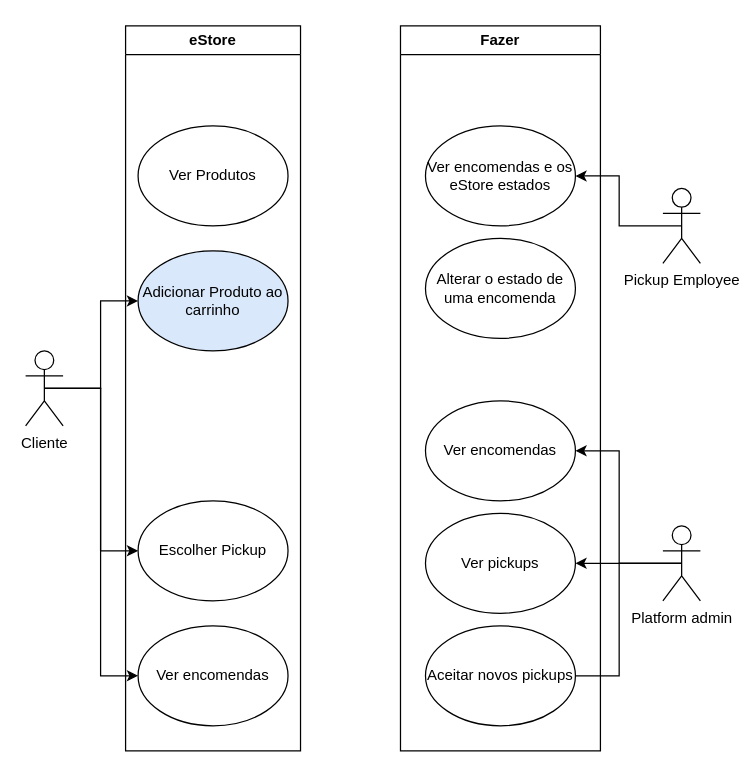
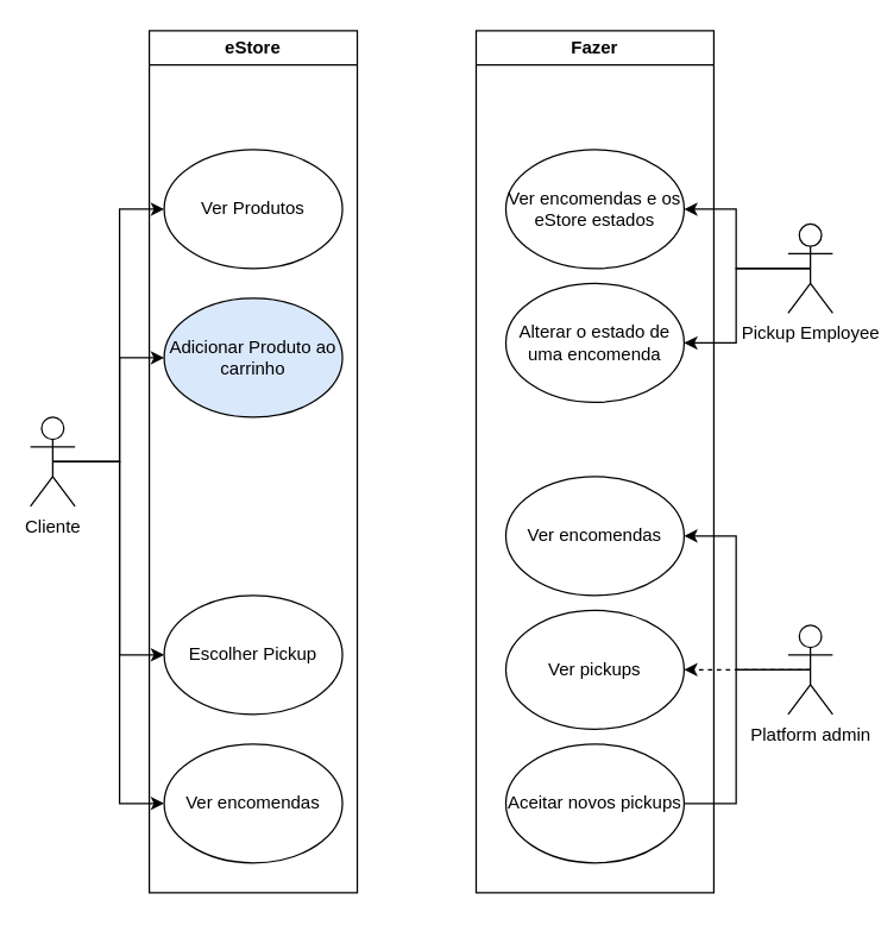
  <mxCell id="0" />
  <mxCell id="1" parent="0" />
  <mxCell id="2" style="edgeStyle=orthogonalEdgeStyle;rounded=0;orthogonalLoop=1;jettySize=auto;html=1;exitX=0.5;exitY=0.5;exitDx=0;exitDy=0;exitPerimeter=0;entryX=0;entryY=0.5;entryDx=0;entryDy=0;" edge="1" parent="1" source="6" target="13"><mxGeometry relative="1" as="geometry" /></mxCell>
  <mxCell id="3" style="edgeStyle=orthogonalEdgeStyle;rounded=0;orthogonalLoop=1;jettySize=auto;html=1;exitX=0.5;exitY=0.5;exitDx=0;exitDy=0;exitPerimeter=0;entryX=0;entryY=0.5;entryDx=0;entryDy=0;" edge="1" parent="1" source="6" target="12"><mxGeometry relative="1" as="geometry" /></mxCell>
  <mxCell id="4" style="edgeStyle=orthogonalEdgeStyle;rounded=0;orthogonalLoop=1;jettySize=auto;html=1;exitX=0.5;exitY=0.5;exitDx=0;exitDy=0;exitPerimeter=0;entryX=0;entryY=0.5;entryDx=0;entryDy=0;" edge="1" parent="1" source="6" target="11"><mxGeometry relative="1" as="geometry" /></mxCell>
+ <mxCell id="5" style="edgeStyle=orthogonalEdgeStyle;rounded=0;orthogonalLoop=1;jettySize=auto;html=1;exitX=0.5;exitY=0.5;exitDx=0;exitDy=0;exitPerimeter=0;entryX=0;entryY=0.5;entryDx=0;entryDy=0;" edge="1" parent="1" source="6" target="10"><mxGeometry relative="1" as="geometry" /></mxCell>
  <mxCell id="6" value="Cliente" style="shape=umlActor;verticalLabelPosition=bottom;verticalAlign=top;html=1;outlineConnect=0;" vertex="1" parent="1"><mxGeometry x="20" y="280" width="30" height="60" as="geometry" /></mxCell>
  <mxCell id="7" style="edgeStyle=orthogonalEdgeStyle;rounded=0;orthogonalLoop=1;jettySize=auto;html=1;exitX=0.5;exitY=0.5;exitDx=0;exitDy=0;exitPerimeter=0;entryX=1;entryY=0.5;entryDx=0;entryDy=0;" edge="1" parent="1" source="9" target="14"><mxGeometry relative="1" as="geometry" /></mxCell>
+ <mxCell id="8" style="edgeStyle=orthogonalEdgeStyle;rounded=0;orthogonalLoop=1;jettySize=auto;html=1;exitX=0.5;exitY=0.5;exitDx=0;exitDy=0;exitPerimeter=0;entryX=1;entryY=0.5;entryDx=0;entryDy=0;" edge="1" parent="1" source="9" target="15"><mxGeometry relative="1" as="geometry" /></mxCell>
  <mxCell id="9" value="Pickup Employee" style="shape=umlActor;verticalLabelPosition=bottom;verticalAlign=top;html=1;outlineConnect=0;" vertex="1" parent="1"><mxGeometry x="530" y="150" width="30" height="60" as="geometry" /></mxCell>
  <mxCell id="10" value="Ver Produtos" style="ellipse;whiteSpace=wrap;html=1;" vertex="1" parent="1"><mxGeometry x="110" y="100" width="120" height="80" as="geometry" /></mxCell>
  <mxCell id="11" value="Adicionar Produto ao carrinho" style="ellipse;whiteSpace=wrap;html=1;fillColor=#dae8fc;" vertex="1" parent="1"><mxGeometry x="110" y="200" width="120" height="80" as="geometry" /></mxCell>
  <mxCell id="12" value="Escolher Pickup" style="ellipse;whiteSpace=wrap;html=1;" vertex="1" parent="1"><mxGeometry x="110" y="400" width="120" height="80" as="geometry" /></mxCell>
  <mxCell id="13" value="Ver encomendas" style="ellipse;whiteSpace=wrap;html=1;" vertex="1" parent="1"><mxGeometry x="110" y="500" width="120" height="80" as="geometry" /></mxCell>
  <mxCell id="14" value="Ver encomendas e os eStore estados" style="ellipse;whiteSpace=wrap;html=1;" vertex="1" parent="1"><mxGeometry x="340" y="100" width="120" height="80" as="geometry" /></mxCell>
  <mxCell id="15" value="Alterar o estado de uma encomenda" style="ellipse;whiteSpace=wrap;html=1;" vertex="1" parent="1"><mxGeometry x="340" y="190" width="120" height="80" as="geometry" /></mxCell>
- <mxCell id="16" style="edgeStyle=orthogonalEdgeStyle;rounded=0;orthogonalLoop=1;jettySize=auto;html=1;exitX=0.5;exitY=0.5;exitDx=0;exitDy=0;exitPerimeter=0;entryX=1;entryY=0.5;entryDx=0;entryDy=0;" edge="1" parent="1" source="19" target="21"><mxGeometry relative="1" as="geometry" /></mxCell>
+ <mxCell id="16" style="edgeStyle=orthogonalEdgeStyle;rounded=0;orthogonalLoop=1;jettySize=auto;html=1;exitX=0.5;exitY=0.5;exitDx=0;exitDy=0;exitPerimeter=0;entryX=1;entryY=0.5;entryDx=0;entryDy=0;dashed=1;" edge="1" parent="1" source="19" target="21"><mxGeometry relative="1" as="geometry" /></mxCell>
  <mxCell id="17" style="edgeStyle=orthogonalEdgeStyle;rounded=0;orthogonalLoop=1;jettySize=auto;html=1;exitX=0.5;exitY=0.5;exitDx=0;exitDy=0;exitPerimeter=0;entryX=1;entryY=0.5;entryDx=0;entryDy=0;" edge="1" parent="1" source="19" target="20"><mxGeometry relative="1" as="geometry" /></mxCell>
  <mxCell id="18" style="edgeStyle=orthogonalEdgeStyle;rounded=0;orthogonalLoop=1;jettySize=auto;html=1;exitX=0.5;exitY=0.5;exitDx=0;exitDy=0;exitPerimeter=0;entryX=1;entryY=0.5;entryDx=0;entryDy=0;endArrow=none;" edge="1" parent="1" source="19" target="22"><mxGeometry relative="1" as="geometry" /></mxCell>
  <mxCell id="19" value="Platform admin" style="shape=umlActor;verticalLabelPosition=bottom;verticalAlign=top;html=1;outlineConnect=0;" vertex="1" parent="1"><mxGeometry x="530" y="420" width="30" height="60" as="geometry" /></mxCell>
  <mxCell id="20" value="Ver encomendas" style="ellipse;whiteSpace=wrap;html=1;" vertex="1" parent="1"><mxGeometry x="340" y="320" width="120" height="80" as="geometry" /></mxCell>
  <mxCell id="21" value="Ver pickups" style="ellipse;whiteSpace=wrap;html=1;" vertex="1" parent="1"><mxGeometry x="340" y="410" width="120" height="80" as="geometry" /></mxCell>
  <mxCell id="22" value="Aceitar novos pickups" style="ellipse;whiteSpace=wrap;html=1;" vertex="1" parent="1"><mxGeometry x="340" y="500" width="120" height="80" as="geometry" /></mxCell>
  <mxCell id="23" value="eStore" style="swimlane;whiteSpace=wrap;html=1;" vertex="1" parent="1"><mxGeometry x="100" y="20" width="140" height="580" as="geometry" /></mxCell>
  <mxCell id="24" value="Fazer" style="swimlane;whiteSpace=wrap;html=1;" vertex="1" parent="1"><mxGeometry x="320" y="20" width="160" height="580" as="geometry" /></mxCell>
